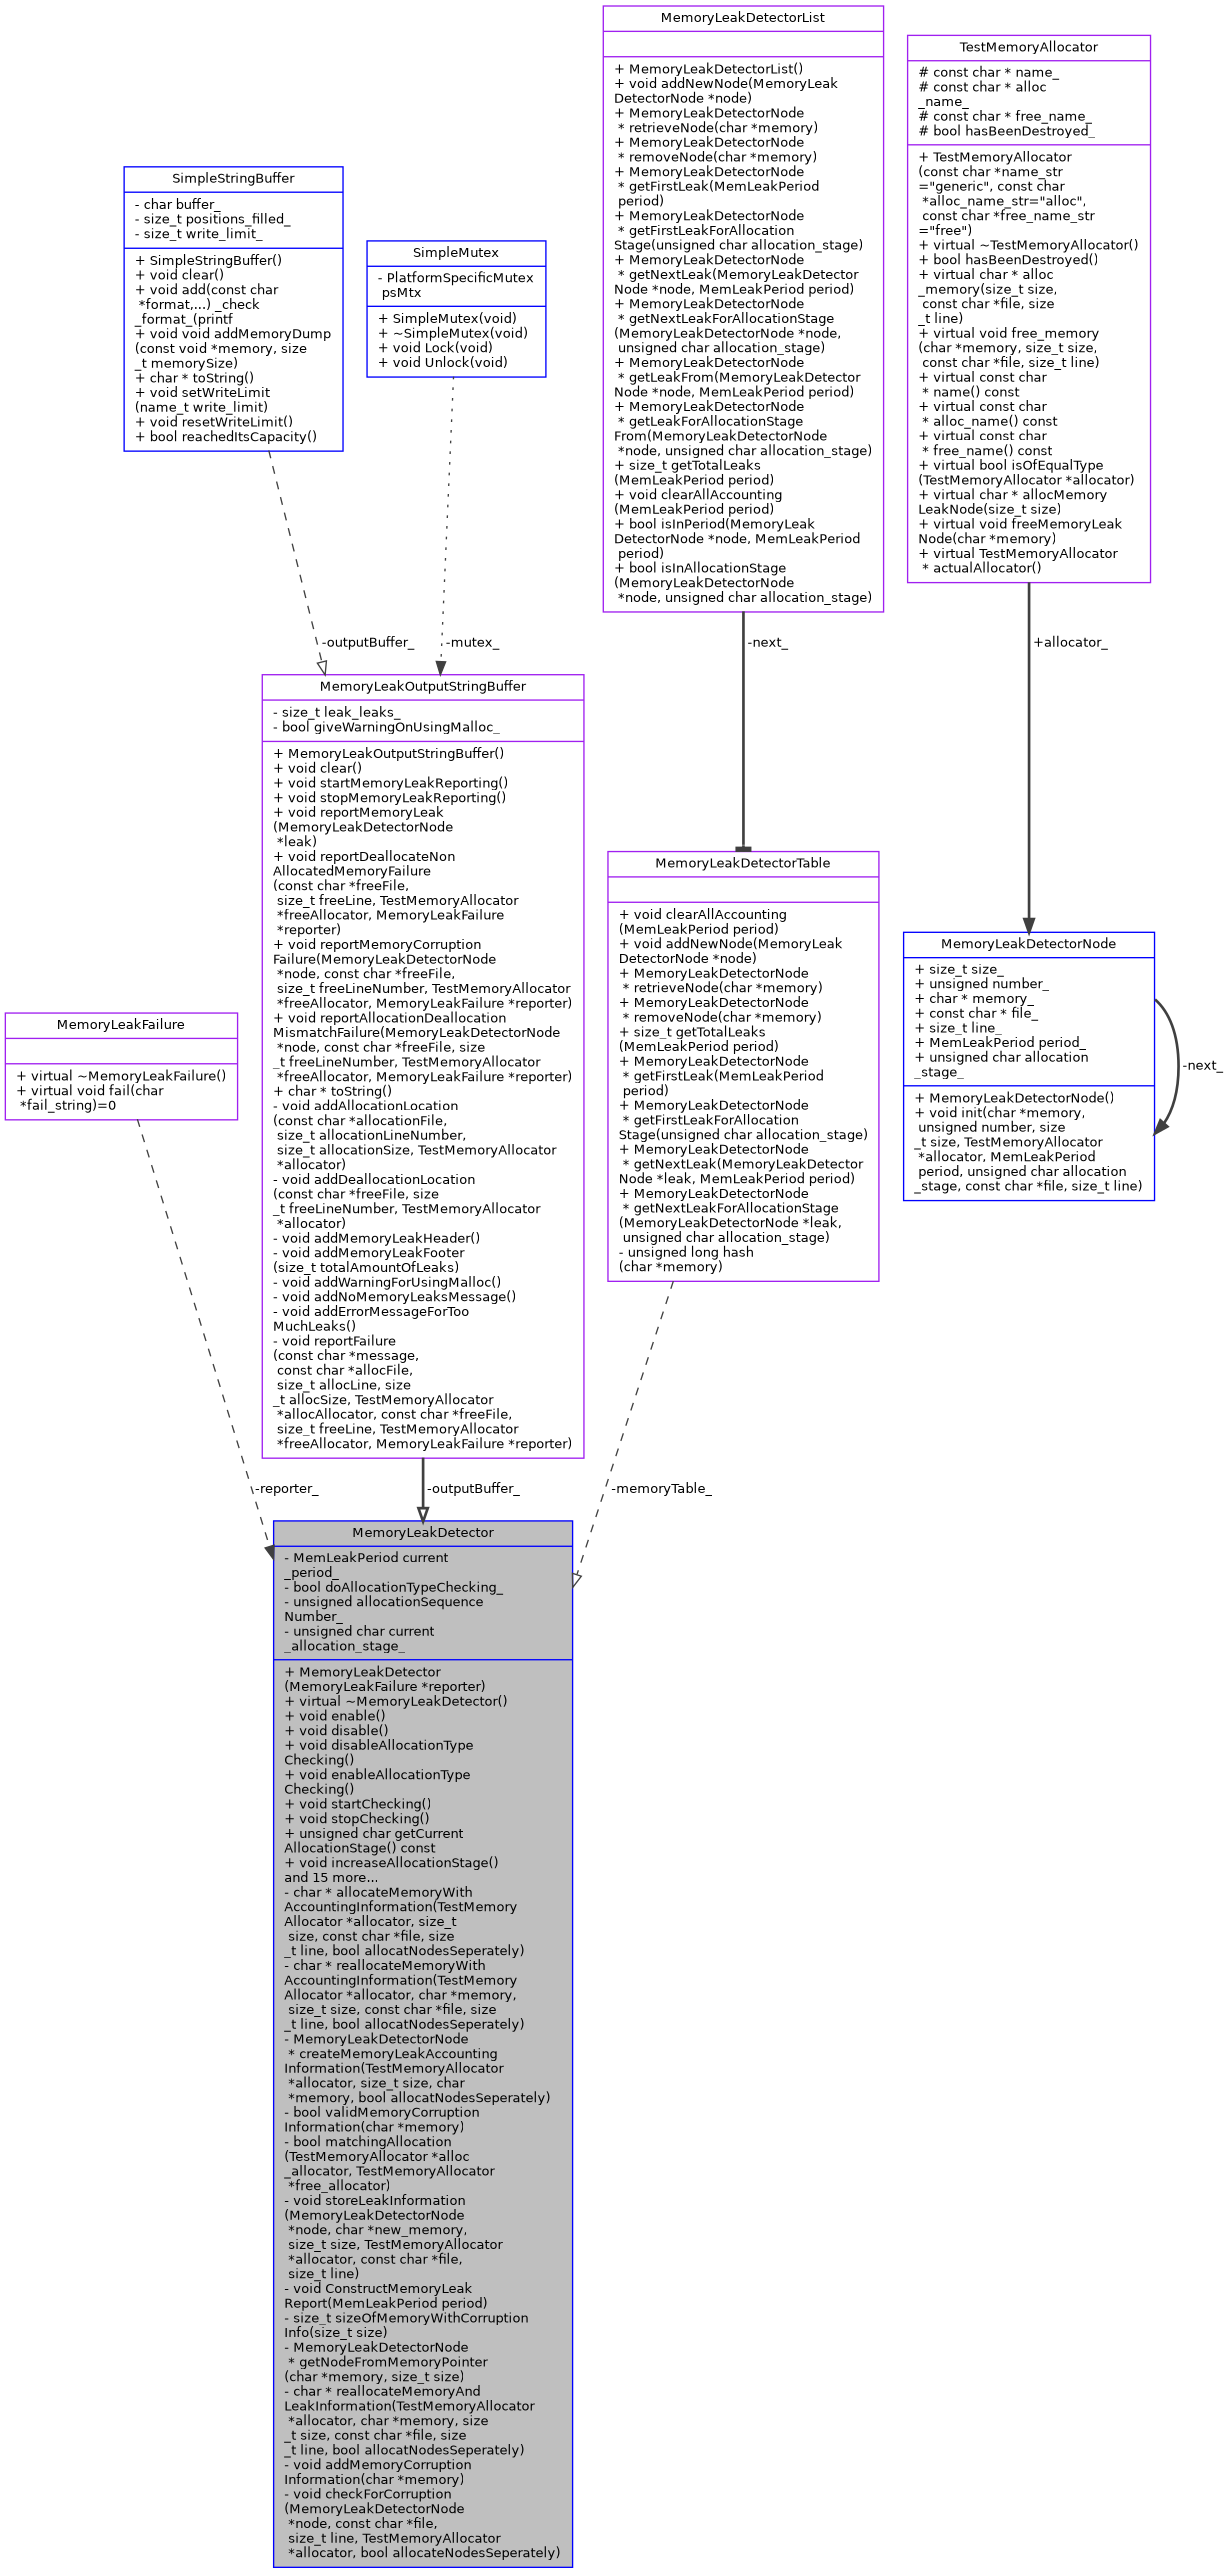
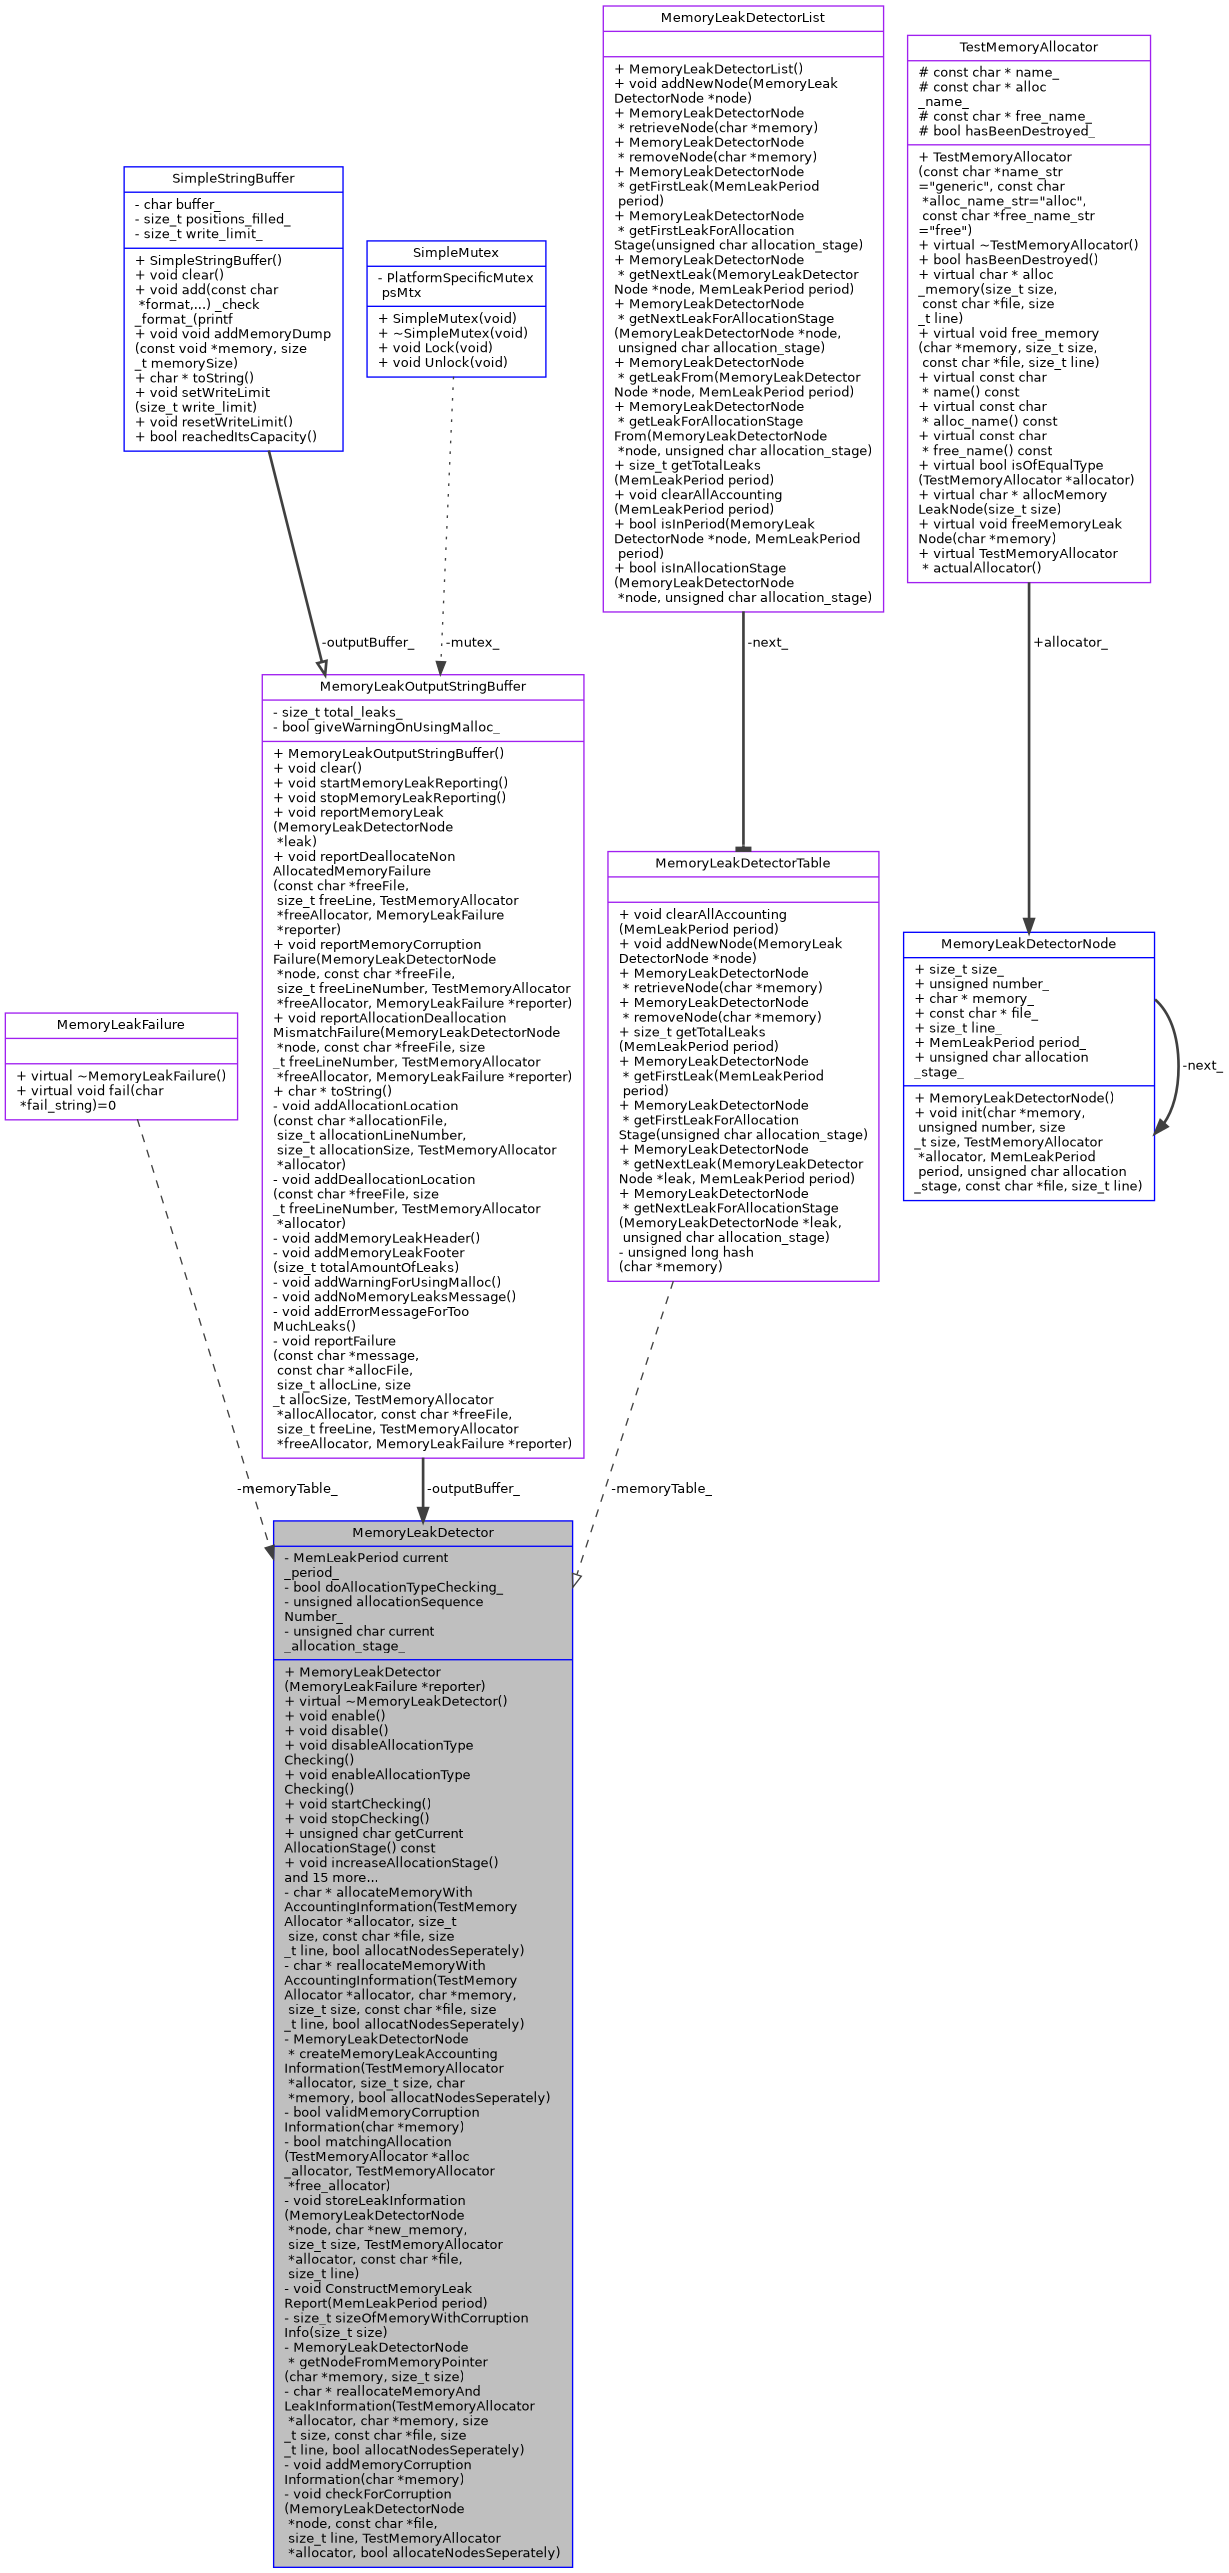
  digraph {
    node [color=purple fillcolor=white fontname=Helvetica fontsize=10 shape=record style=filled]
    edge [arrowhead=normal color=grey25 fontname=Helvetica fontsize=10 labelfontname=Helvetica labelfontsize=10 style=bold]
    n1 [color=blue fillcolor=grey75 fontcolor=black height=0.2 label="{MemoryLeakDetector\n|- MemLeakPeriod current\l_period_\l- bool doAllocationTypeChecking_\l- unsigned allocationSequence\lNumber_\l- unsigned char current\l_allocation_stage_\l|+  MemoryLeakDetector\l(MemoryLeakFailure *reporter)\l+ virtual ~MemoryLeakDetector()\l+ void enable()\l+ void disable()\l+ void disableAllocationType\lChecking()\l+ void enableAllocationType\lChecking()\l+ void startChecking()\l+ void stopChecking()\l+ unsigned char getCurrent\lAllocationStage() const\l+ void increaseAllocationStage()\land 15 more...\l- char * allocateMemoryWith\lAccountingInformation(TestMemory\lAllocator *allocator, size_t\l size, const char *file, size\l_t line, bool allocatNodesSeperately)\l- char * reallocateMemoryWith\lAccountingInformation(TestMemory\lAllocator *allocator, char *memory,\l size_t size, const char *file, size\l_t line, bool allocatNodesSeperately)\l- MemoryLeakDetectorNode\l * createMemoryLeakAccounting\lInformation(TestMemoryAllocator\l *allocator, size_t size, char\l *memory, bool allocatNodesSeperately)\l- bool validMemoryCorruption\lInformation(char *memory)\l- bool matchingAllocation\l(TestMemoryAllocator *alloc\l_allocator, TestMemoryAllocator\l *free_allocator)\l- void storeLeakInformation\l(MemoryLeakDetectorNode\l *node, char *new_memory,\l size_t size, TestMemoryAllocator\l *allocator, const char *file,\l size_t line)\l- void ConstructMemoryLeak\lReport(MemLeakPeriod period)\l- size_t sizeOfMemoryWithCorruption\lInfo(size_t size)\l- MemoryLeakDetectorNode\l * getNodeFromMemoryPointer\l(char *memory, size_t size)\l- char * reallocateMemoryAnd\lLeakInformation(TestMemoryAllocator\l *allocator, char *memory, size\l_t size, const char *file, size\l_t line, bool allocatNodesSeperately)\l- void addMemoryCorruption\lInformation(char *memory)\l- void checkForCorruption\l(MemoryLeakDetectorNode\l *node, const char *file,\l size_t line, TestMemoryAllocator\l *allocator, bool allocateNodesSeperately)\l}" width=0.4]
    n2 [height=0.2 label="{MemoryLeakFailure\n||+ virtual ~MemoryLeakFailure()\l+ virtual void fail(char\l *fail_string)=0\l}" width=0.4]
-   n3 [height=0.2 label="{MemoryLeakOutputStringBuffer\n|- size_t leak_leaks_\l- bool giveWarningOnUsingMalloc_\l|+  MemoryLeakOutputStringBuffer()\l+ void clear()\l+ void startMemoryLeakReporting()\l+ void stopMemoryLeakReporting()\l+ void reportMemoryLeak\l(MemoryLeakDetectorNode\l *leak)\l+ void reportDeallocateNon\lAllocatedMemoryFailure\l(const char *freeFile,\l size_t freeLine, TestMemoryAllocator\l *freeAllocator, MemoryLeakFailure\l *reporter)\l+ void reportMemoryCorruption\lFailure(MemoryLeakDetectorNode\l *node, const char *freeFile,\l size_t freeLineNumber, TestMemoryAllocator\l *freeAllocator, MemoryLeakFailure *reporter)\l+ void reportAllocationDeallocation\lMismatchFailure(MemoryLeakDetectorNode\l *node, const char *freeFile, size\l_t freeLineNumber, TestMemoryAllocator\l *freeAllocator, MemoryLeakFailure *reporter)\l+ char * toString()\l- void addAllocationLocation\l(const char *allocationFile,\l size_t allocationLineNumber,\l size_t allocationSize, TestMemoryAllocator\l *allocator)\l- void addDeallocationLocation\l(const char *freeFile, size\l_t freeLineNumber, TestMemoryAllocator\l *allocator)\l- void addMemoryLeakHeader()\l- void addMemoryLeakFooter\l(size_t totalAmountOfLeaks)\l- void addWarningForUsingMalloc()\l- void addNoMemoryLeaksMessage()\l- void addErrorMessageForToo\lMuchLeaks()\l- void reportFailure\l(const char *message,\l const char *allocFile,\l size_t allocLine, size\l_t allocSize, TestMemoryAllocator\l *allocAllocator, const char *freeFile,\l size_t freeLine, TestMemoryAllocator\l *freeAllocator, MemoryLeakFailure *reporter)\l}" width=0.4]
-   n4 [color=blue height=0.2 label="{SimpleStringBuffer\n|- char buffer_\l- size_t positions_filled_\l- size_t write_limit_\l|+  SimpleStringBuffer()\l+ void clear()\l+ void add(const char\l *format,...) _check\l_format_(printf\l+ void void addMemoryDump\l(const void *memory, size\l_t memorySize)\l+ char * toString()\l+ void setWriteLimit\l(name_t write_limit)\l+ void resetWriteLimit()\l+ bool reachedItsCapacity()\l}" width=0.4]
+   n3 [height=0.2 label="{MemoryLeakOutputStringBuffer\n|- size_t total_leaks_\l- bool giveWarningOnUsingMalloc_\l|+  MemoryLeakOutputStringBuffer()\l+ void clear()\l+ void startMemoryLeakReporting()\l+ void stopMemoryLeakReporting()\l+ void reportMemoryLeak\l(MemoryLeakDetectorNode\l *leak)\l+ void reportDeallocateNon\lAllocatedMemoryFailure\l(const char *freeFile,\l size_t freeLine, TestMemoryAllocator\l *freeAllocator, MemoryLeakFailure\l *reporter)\l+ void reportMemoryCorruption\lFailure(MemoryLeakDetectorNode\l *node, const char *freeFile,\l size_t freeLineNumber, TestMemoryAllocator\l *freeAllocator, MemoryLeakFailure *reporter)\l+ void reportAllocationDeallocation\lMismatchFailure(MemoryLeakDetectorNode\l *node, const char *freeFile, size\l_t freeLineNumber, TestMemoryAllocator\l *freeAllocator, MemoryLeakFailure *reporter)\l+ char * toString()\l- void addAllocationLocation\l(const char *allocationFile,\l size_t allocationLineNumber,\l size_t allocationSize, TestMemoryAllocator\l *allocator)\l- void addDeallocationLocation\l(const char *freeFile, size\l_t freeLineNumber, TestMemoryAllocator\l *allocator)\l- void addMemoryLeakHeader()\l- void addMemoryLeakFooter\l(size_t totalAmountOfLeaks)\l- void addWarningForUsingMalloc()\l- void addNoMemoryLeaksMessage()\l- void addErrorMessageForToo\lMuchLeaks()\l- void reportFailure\l(const char *message,\l const char *allocFile,\l size_t allocLine, size\l_t allocSize, TestMemoryAllocator\l *allocAllocator, const char *freeFile,\l size_t freeLine, TestMemoryAllocator\l *freeAllocator, MemoryLeakFailure *reporter)\l}" width=0.4]
+   n4 [color=blue height=0.2 label="{SimpleStringBuffer\n|- char buffer_\l- size_t positions_filled_\l- size_t write_limit_\l|+  SimpleStringBuffer()\l+ void clear()\l+ void add(const char\l *format,...) _check\l_format_(printf\l+ void void addMemoryDump\l(const void *memory, size\l_t memorySize)\l+ char * toString()\l+ void setWriteLimit\l(size_t write_limit)\l+ void resetWriteLimit()\l+ bool reachedItsCapacity()\l}" width=0.4]
    n5 [height=0.2 label="{MemoryLeakDetectorTable\n||+ void clearAllAccounting\l(MemLeakPeriod period)\l+ void addNewNode(MemoryLeak\lDetectorNode *node)\l+ MemoryLeakDetectorNode\l * retrieveNode(char *memory)\l+ MemoryLeakDetectorNode\l * removeNode(char *memory)\l+ size_t getTotalLeaks\l(MemLeakPeriod period)\l+ MemoryLeakDetectorNode\l * getFirstLeak(MemLeakPeriod\l period)\l+ MemoryLeakDetectorNode\l * getFirstLeakForAllocation\lStage(unsigned char allocation_stage)\l+ MemoryLeakDetectorNode\l * getNextLeak(MemoryLeakDetector\lNode *leak, MemLeakPeriod period)\l+ MemoryLeakDetectorNode\l * getNextLeakForAllocationStage\l(MemoryLeakDetectorNode *leak,\l unsigned char allocation_stage)\l- unsigned long hash\l(char *memory)\l}" width=0.4]
    n6 [height=0.2 label="{MemoryLeakDetectorList\n||+  MemoryLeakDetectorList()\l+ void addNewNode(MemoryLeak\lDetectorNode *node)\l+ MemoryLeakDetectorNode\l * retrieveNode(char *memory)\l+ MemoryLeakDetectorNode\l * removeNode(char *memory)\l+ MemoryLeakDetectorNode\l * getFirstLeak(MemLeakPeriod\l period)\l+ MemoryLeakDetectorNode\l * getFirstLeakForAllocation\lStage(unsigned char allocation_stage)\l+ MemoryLeakDetectorNode\l * getNextLeak(MemoryLeakDetector\lNode *node, MemLeakPeriod period)\l+ MemoryLeakDetectorNode\l * getNextLeakForAllocationStage\l(MemoryLeakDetectorNode *node,\l unsigned char allocation_stage)\l+ MemoryLeakDetectorNode\l * getLeakFrom(MemoryLeakDetector\lNode *node, MemLeakPeriod period)\l+ MemoryLeakDetectorNode\l * getLeakForAllocationStage\lFrom(MemoryLeakDetectorNode\l *node, unsigned char allocation_stage)\l+ size_t getTotalLeaks\l(MemLeakPeriod period)\l+ void clearAllAccounting\l(MemLeakPeriod period)\l+ bool isInPeriod(MemoryLeak\lDetectorNode *node, MemLeakPeriod\l period)\l+ bool isInAllocationStage\l(MemoryLeakDetectorNode\l *node, unsigned char allocation_stage)\l}" width=0.4]
    n7 [color=blue height=0.2 label="{MemoryLeakDetectorNode\n|+ size_t size_\l+ unsigned number_\l+ char * memory_\l+ const char * file_\l+ size_t line_\l+ MemLeakPeriod period_\l+ unsigned char allocation\l_stage_\l|+  MemoryLeakDetectorNode()\l+ void init(char *memory,\l unsigned number, size\l_t size, TestMemoryAllocator\l *allocator, MemLeakPeriod\l period, unsigned char allocation\l_stage, const char *file, size_t line)\l}" width=0.4]
    n8 [height=0.2 label="{TestMemoryAllocator\n|# const char * name_\l# const char * alloc\l_name_\l# const char * free_name_\l# bool hasBeenDestroyed_\l|+  TestMemoryAllocator\l(const char *name_str\l=\"generic\", const char\l *alloc_name_str=\"alloc\",\l const char *free_name_str\l=\"free\")\l+ virtual ~TestMemoryAllocator()\l+ bool hasBeenDestroyed()\l+ virtual char * alloc\l_memory(size_t size,\l const char *file, size\l_t line)\l+ virtual void free_memory\l(char *memory, size_t size,\l const char *file, size_t line)\l+ virtual const char\l * name() const\l+ virtual const char\l * alloc_name() const\l+ virtual const char\l * free_name() const\l+ virtual bool isOfEqualType\l(TestMemoryAllocator *allocator)\l+ virtual char * allocMemory\lLeakNode(size_t size)\l+ virtual void freeMemoryLeak\lNode(char *memory)\l+ virtual TestMemoryAllocator\l * actualAllocator()\l}" width=0.4]
    n9 [color=blue height=0.2 label="{SimpleMutex\n|- PlatformSpecificMutex\l psMtx\l|+  SimpleMutex(void)\l+  ~SimpleMutex(void)\l+ void Lock(void)\l+ void Unlock(void)\l}" width=0.4]
-   n2 -> n1 [label=" -reporter_" style=dashed]
-   n3 -> n1 [arrowhead=onormal label=" -outputBuffer_"]
-   n4 -> n3 [arrowhead=onormal label=" -outputBuffer_" style=dashed]
+   n2 -> n1 [label=" -memoryTable_" style=dashed]
+   n3 -> n1 [label=" -outputBuffer_"]
+   n4 -> n3 [arrowhead=onormal label=" -outputBuffer_"]
    n5 -> n1 [arrowhead=onormal label=" -memoryTable_" style=dashed]
    n6 -> n5 [arrowhead=tee label=" -next_"]
    n7 -> n7 [label=" -next_"]
    n8 -> n7 [label=" +allocator_"]
    n9 -> n3 [label=" -mutex_" style=dotted]
  }
